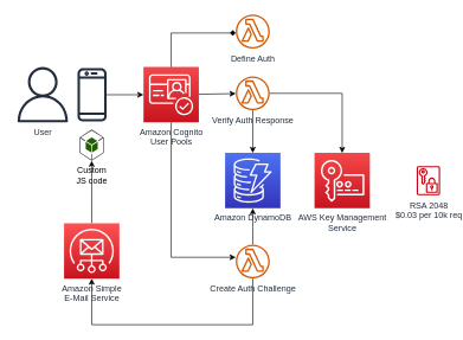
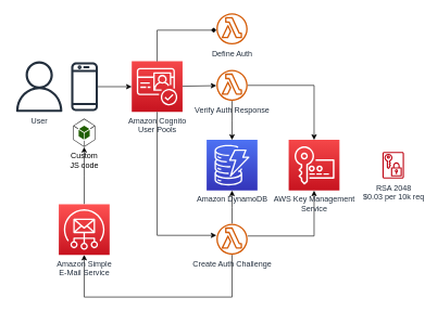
  <mxCell id="0" />
  <mxCell id="1" parent="0" />
  <mxCell id="2" value="" style="edgeStyle=none;html=1;strokeColor=#000000;" edge="1" parent="1" source="3" target="10"><mxGeometry relative="1" as="geometry" /></mxCell>
  <mxCell id="3" value="Amazon Cognito&lt;br&gt;User Pools" style="sketch=0;points=[[0,0,0],[0.25,0,0],[0.5,0,0],[0.75,0,0],[1,0,0],[0,1,0],[0.25,1,0],[0.5,1,0],[0.75,1,0],[1,1,0],[0,0.25,0],[0,0.5,0],[0,0.75,0],[1,0.25,0],[1,0.5,0],[1,0.75,0]];outlineConnect=0;fontColor=#232F3E;gradientColor=#F54749;gradientDirection=north;fillColor=#C7131F;strokeColor=#ffffff;dashed=0;verticalLabelPosition=bottom;verticalAlign=top;align=center;html=1;fontSize=12;fontStyle=0;aspect=fixed;shape=mxgraph.aws4.resourceIcon;resIcon=mxgraph.aws4.cognito;" vertex="1" parent="1"><mxGeometry x="201" y="94" width="78" height="78" as="geometry" /></mxCell>
  <mxCell id="4" value="" style="edgeStyle=none;html=1;strokeColor=#000000;" edge="1" parent="1" source="5" target="3"><mxGeometry relative="1" as="geometry" /></mxCell>
  <mxCell id="5" value="" style="sketch=0;outlineConnect=0;fontColor=#232F3E;gradientColor=none;fillColor=#232F3D;strokeColor=none;dashed=0;verticalLabelPosition=bottom;verticalAlign=top;align=center;html=1;fontSize=12;fontStyle=0;aspect=fixed;pointerEvents=1;shape=mxgraph.aws4.mobile_client;" vertex="1" parent="1"><mxGeometry x="108" y="94" width="41" height="78" as="geometry" /></mxCell>
  <mxCell id="6" value="User" style="sketch=0;outlineConnect=0;fontColor=#232F3E;gradientColor=none;fillColor=#232F3D;strokeColor=none;dashed=0;verticalLabelPosition=bottom;verticalAlign=top;align=center;html=1;fontSize=12;fontStyle=0;aspect=fixed;pointerEvents=1;shape=mxgraph.aws4.user;" vertex="1" parent="1"><mxGeometry x="20" y="94" width="78" height="78" as="geometry" /></mxCell>
  <mxCell id="7" value="Define Auth" style="sketch=0;outlineConnect=0;fontColor=#232F3E;gradientColor=none;fillColor=#D45B07;strokeColor=none;dashed=0;verticalLabelPosition=bottom;verticalAlign=top;align=center;html=1;fontSize=12;fontStyle=0;aspect=fixed;pointerEvents=1;shape=mxgraph.aws4.lambda_function;" vertex="1" parent="1"><mxGeometry x="331" y="20" width="48" height="48" as="geometry" /></mxCell>
  <mxCell id="8" value="" style="edgeStyle=elbowEdgeStyle;rounded=0;elbow=vertical;html=1;strokeColor=#000000;" edge="1" parent="1" source="10" target="15"><mxGeometry relative="1" as="geometry"><Array as="points"><mxPoint x="416" y="131" /></Array></mxGeometry></mxCell>
  <mxCell id="9" value="" style="edgeStyle=elbowEdgeStyle;rounded=0;elbow=vertical;html=1;strokeColor=#000000;" edge="1" parent="1" source="10" target="16"><mxGeometry relative="1" as="geometry" /></mxCell>
  <mxCell id="10" value="Verify Auth Response" style="sketch=0;outlineConnect=0;fontColor=#232F3E;gradientColor=none;fillColor=#D45B07;strokeColor=none;dashed=0;verticalLabelPosition=bottom;verticalAlign=top;align=center;html=1;fontSize=12;fontStyle=0;aspect=fixed;pointerEvents=1;shape=mxgraph.aws4.lambda_function;" vertex="1" parent="1"><mxGeometry x="331" y="107" width="48" height="48" as="geometry" /></mxCell>
  <mxCell id="11" value="" style="edgeStyle=elbowEdgeStyle;rounded=0;elbow=vertical;html=1;strokeColor=#000000;" edge="1" parent="1" source="14" target="16"><mxGeometry relative="1" as="geometry" /></mxCell>
+ <mxCell id="12" value="" style="edgeStyle=elbowEdgeStyle;rounded=0;elbow=vertical;html=1;strokeColor=#000000;entryX=0.5;entryY=1;entryDx=0;entryDy=0;entryPerimeter=0;" edge="1" parent="1" source="14" target="15"><mxGeometry relative="1" as="geometry"><mxPoint x="459.001" y="368" as="targetPoint" /><Array as="points"><mxPoint x="417" y="363" /></Array></mxGeometry></mxCell>
  <mxCell id="13" value="" style="edgeStyle=elbowEdgeStyle;rounded=0;elbow=vertical;html=1;fontColor=#000000;strokeColor=#000000;" edge="1" parent="1" source="14" target="22"><mxGeometry relative="1" as="geometry"><Array as="points"><mxPoint x="295" y="457" /></Array></mxGeometry></mxCell>
  <mxCell id="14" value="Create Auth Challenge" style="sketch=0;outlineConnect=0;fontColor=#232F3E;gradientColor=none;fillColor=#D45B07;strokeColor=none;dashed=0;verticalLabelPosition=bottom;verticalAlign=top;align=center;html=1;fontSize=12;fontStyle=0;aspect=fixed;pointerEvents=1;shape=mxgraph.aws4.lambda_function;" vertex="1" parent="1"><mxGeometry x="331" y="344" width="48" height="48" as="geometry" /></mxCell>
  <mxCell id="15" value="AWS Key Management&lt;br&gt;Service" style="sketch=0;points=[[0,0,0],[0.25,0,0],[0.5,0,0],[0.75,0,0],[1,0,0],[0,1,0],[0.25,1,0],[0.5,1,0],[0.75,1,0],[1,1,0],[0,0.25,0],[0,0.5,0],[0,0.75,0],[1,0.25,0],[1,0.5,0],[1,0.75,0]];outlineConnect=0;fontColor=#232F3E;gradientColor=#F54749;gradientDirection=north;fillColor=#C7131F;strokeColor=#ffffff;dashed=0;verticalLabelPosition=bottom;verticalAlign=top;align=center;html=1;fontSize=12;fontStyle=0;aspect=fixed;shape=mxgraph.aws4.resourceIcon;resIcon=mxgraph.aws4.key_management_service;" vertex="1" parent="1"><mxGeometry x="442" y="215" width="78" height="78" as="geometry" /></mxCell>
  <mxCell id="16" value="Amazon DynamoDB" style="sketch=0;points=[[0,0,0],[0.25,0,0],[0.5,0,0],[0.75,0,0],[1,0,0],[0,1,0],[0.25,1,0],[0.5,1,0],[0.75,1,0],[1,1,0],[0,0.25,0],[0,0.5,0],[0,0.75,0],[1,0.25,0],[1,0.5,0],[1,0.75,0]];outlineConnect=0;fontColor=#232F3E;gradientColor=#4D72F3;gradientDirection=north;fillColor=#3334B9;strokeColor=#ffffff;dashed=0;verticalLabelPosition=bottom;verticalAlign=top;align=center;html=1;fontSize=12;fontStyle=0;aspect=fixed;shape=mxgraph.aws4.resourceIcon;resIcon=mxgraph.aws4.dynamodb;" vertex="1" parent="1"><mxGeometry x="316" y="215" width="78" height="78" as="geometry" /></mxCell>
  <mxCell id="17" value="" style="edgeStyle=elbowEdgeStyle;html=1;strokeColor=#000000;elbow=vertical;rounded=0;exitX=0.5;exitY=0;exitDx=0;exitDy=0;exitPerimeter=0;endArrow=diamond;" edge="1" parent="1" source="3" target="7"><mxGeometry relative="1" as="geometry"><mxPoint x="430" y="142.265" as="sourcePoint" /><mxPoint x="514.001" y="142.837" as="targetPoint" /><Array as="points"><mxPoint x="259" y="46" /></Array></mxGeometry></mxCell>
  <mxCell id="18" value="" style="edgeStyle=elbowEdgeStyle;html=1;strokeColor=#000000;elbow=vertical;rounded=0;" edge="1" parent="1" source="3" target="14"><mxGeometry relative="1" as="geometry"><mxPoint x="430" y="142" as="sourcePoint" /><mxPoint x="538" y="80" as="targetPoint" /><Array as="points"><mxPoint x="318" y="362" /></Array></mxGeometry></mxCell>
  <mxCell id="19" value="Custom&lt;br&gt;JS code" style="outlineConnect=0;dashed=0;verticalLabelPosition=bottom;verticalAlign=top;align=center;html=1;shape=mxgraph.aws3.android;fillColor=#205E00;gradientColor=none;fontColor=#000000;" vertex="1" parent="1"><mxGeometry x="111" y="182" width="34" height="44" as="geometry" /></mxCell>
  <mxCell id="20" value="RSA 2048&lt;br&gt;$0.03 per 10k req" style="sketch=0;outlineConnect=0;fontColor=#232F3E;gradientColor=none;fillColor=#BF0816;strokeColor=none;dashed=0;verticalLabelPosition=bottom;verticalAlign=top;align=center;html=1;fontSize=12;fontStyle=0;aspect=fixed;pointerEvents=1;shape=mxgraph.aws4.data_encryption_key;" vertex="1" parent="1"><mxGeometry x="586" y="233.24" width="33" height="41.52" as="geometry" /></mxCell>
  <mxCell id="21" value="" style="edgeStyle=elbowEdgeStyle;rounded=0;elbow=vertical;html=1;fontColor=#000000;strokeColor=#000000;" edge="1" parent="1" source="22" target="19"><mxGeometry relative="1" as="geometry" /></mxCell>
  <mxCell id="22" value="Amazon Simple&lt;br&gt;E-Mail Service" style="sketch=0;points=[[0,0,0],[0.25,0,0],[0.5,0,0],[0.75,0,0],[1,0,0],[0,1,0],[0.25,1,0],[0.5,1,0],[0.75,1,0],[1,1,0],[0,0.25,0],[0,0.5,0],[0,0.75,0],[1,0.25,0],[1,0.5,0],[1,0.75,0]];outlineConnect=0;fontColor=#232F3E;gradientColor=#FF5252;gradientDirection=north;fillColor=#C7131F;strokeColor=#ffffff;dashed=0;verticalLabelPosition=bottom;verticalAlign=top;align=center;html=1;fontSize=12;fontStyle=0;aspect=fixed;shape=mxgraph.aws4.resourceIcon;resIcon=mxgraph.aws4.simple_email_service;" vertex="1" parent="1"><mxGeometry x="89" y="314" width="78" height="78" as="geometry" /></mxCell>
